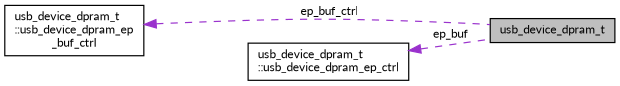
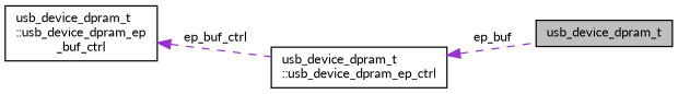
  digraph {
    fontname=Lato
    rankdir=LR
    node [color=black fillcolor=white fontname=Lato fontsize=10 shape=record style=filled]
    edge [color=darkorchid3 dir=back fontname=Lato fontsize=10 labelfontname=Helvetica labelfontsize=10 style=dashed]
    n1 [fillcolor=grey75 fontcolor=black height=0.2 label=usb_device_dpram_t width=0.4]
    n2 [height=0.2 label="usb_device_dpram_t\l::usb_device_dpram_ep_ctrl" width=0.4]
    n3 [height=0.2 label="usb_device_dpram_t\l::usb_device_dpram_ep\l_buf_ctrl" width=0.4]
    n2 -> n1 [label=" ep_buf"]
-   n3 -> n1 [label=" ep_buf_ctrl"]
+   n3 -> n2 [label=" ep_buf_ctrl"]
  }
